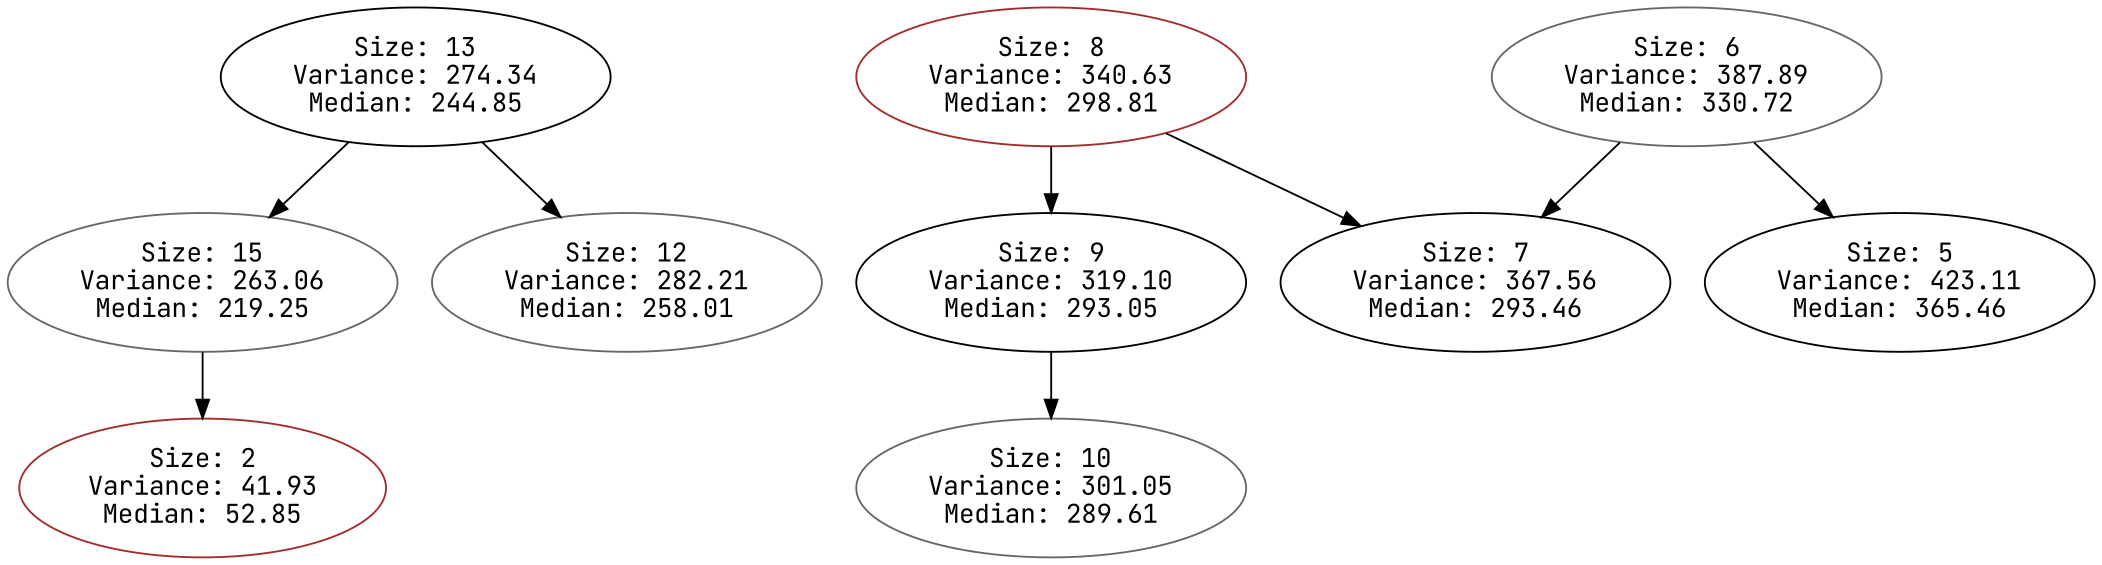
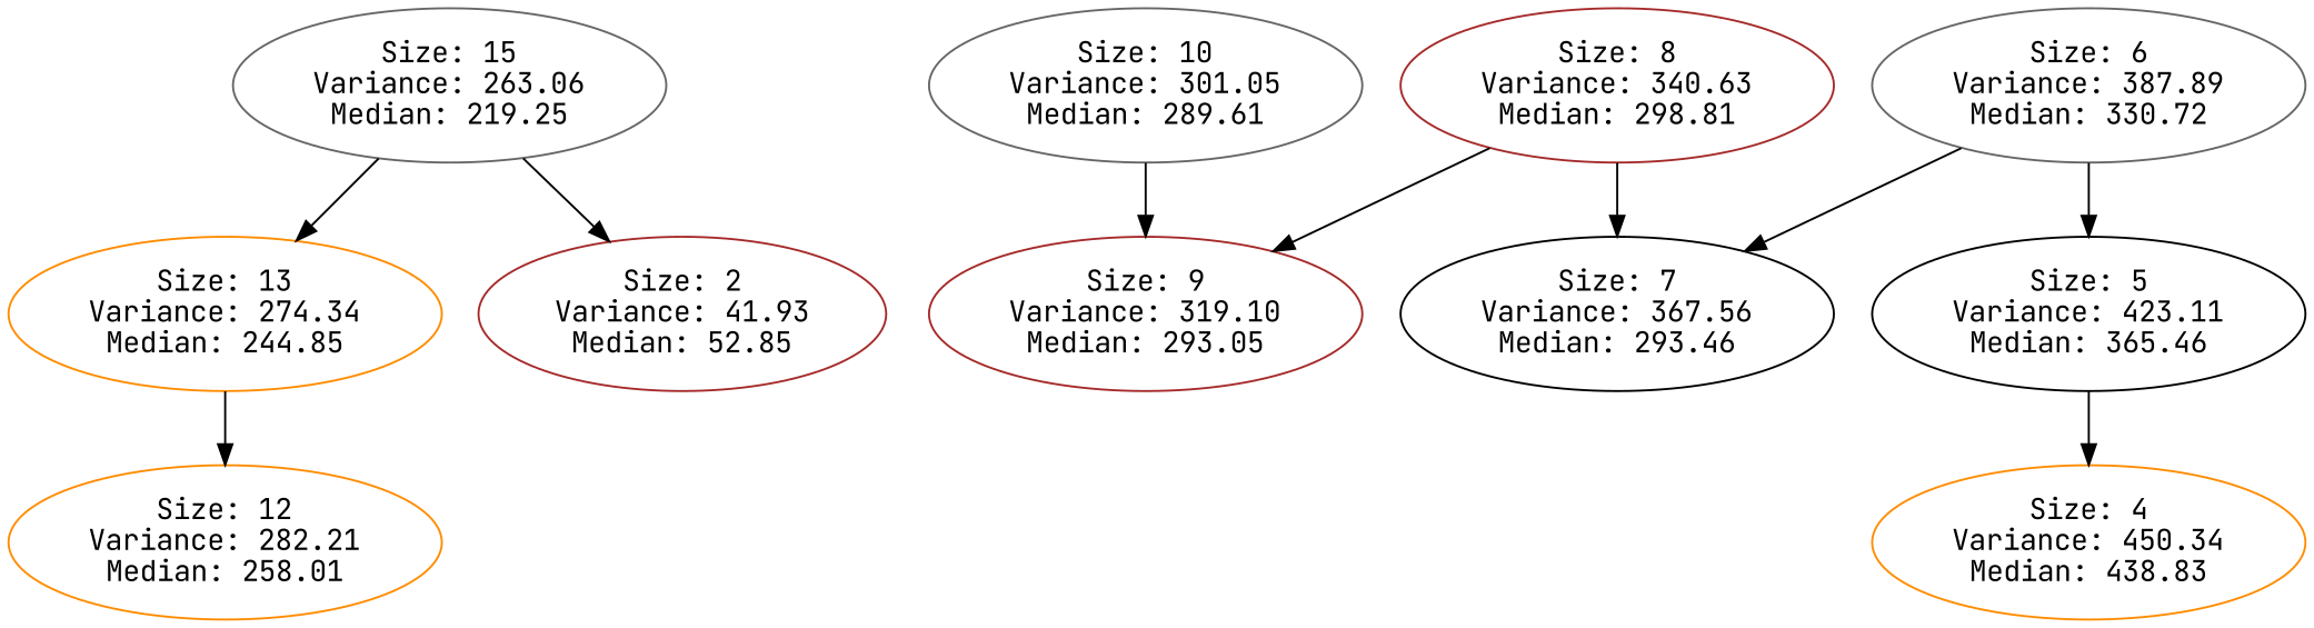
  digraph {
    L=9
    fontname="JetBrains Mono"
    node [color=gray40 fontname="JetBrains Mono"]
    edge [fontname="JetBrains Mono"]
-   "Size: 13\nVariance: 274.34\nMedian: 244.85" [color=black]
+   "Size: 13\nVariance: 274.34\nMedian: 244.85" [color=darkorange]
    "Size: 15\nVariance: 263.06\nMedian: 219.25"
    "Size: 2\nVariance: 41.93\nMedian: 52.85" [color=brown]
-   "Size: 12\nVariance: 282.21\nMedian: 258.01"
-   "Size: 9\nVariance: 319.10\nMedian: 293.05" [color=black]
+   "Size: 12\nVariance: 282.21\nMedian: 258.01" [color=darkorange]
+   "Size: 9\nVariance: 319.10\nMedian: 293.05" [color=brown]
    "Size: 10\nVariance: 301.05\nMedian: 289.61"
    "Size: 8\nVariance: 340.63\nMedian: 298.81" [color=brown]
    "Size: 7\nVariance: 367.56\nMedian: 293.46" [color=black]
    "Size: 6\nVariance: 387.89\nMedian: 330.72"
    "Size: 5\nVariance: 423.11\nMedian: 365.46" [color=black]
+   "Size: 4\nVariance: 450.34\nMedian: 438.83" [color=darkorange]
    "Size: 13\nVariance: 274.34\nMedian: 244.85" -> "Size: 12\nVariance: 282.21\nMedian: 258.01"
-   "Size: 13\nVariance: 274.34\nMedian: 244.85" -> "Size: 15\nVariance: 263.06\nMedian: 219.25"
+   "Size: 15\nVariance: 263.06\nMedian: 219.25" -> "Size: 13\nVariance: 274.34\nMedian: 244.85"
    "Size: 15\nVariance: 263.06\nMedian: 219.25" -> "Size: 2\nVariance: 41.93\nMedian: 52.85"
-   "Size: 9\nVariance: 319.10\nMedian: 293.05" -> "Size: 10\nVariance: 301.05\nMedian: 289.61"
+   "Size: 10\nVariance: 301.05\nMedian: 289.61" -> "Size: 9\nVariance: 319.10\nMedian: 293.05"
    "Size: 8\nVariance: 340.63\nMedian: 298.81" -> "Size: 9\nVariance: 319.10\nMedian: 293.05"
    "Size: 8\nVariance: 340.63\nMedian: 298.81" -> "Size: 7\nVariance: 367.56\nMedian: 293.46"
    "Size: 6\nVariance: 387.89\nMedian: 330.72" -> "Size: 7\nVariance: 367.56\nMedian: 293.46"
    "Size: 6\nVariance: 387.89\nMedian: 330.72" -> "Size: 5\nVariance: 423.11\nMedian: 365.46"
+   "Size: 5\nVariance: 423.11\nMedian: 365.46" -> "Size: 4\nVariance: 450.34\nMedian: 438.83"
  }
